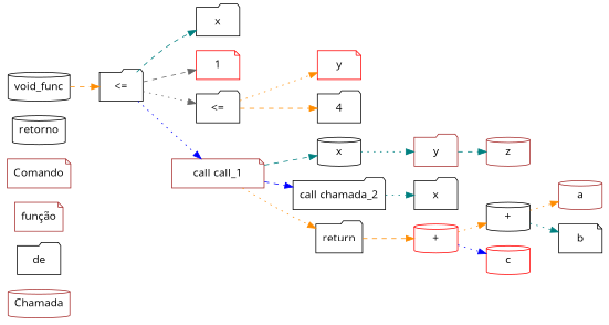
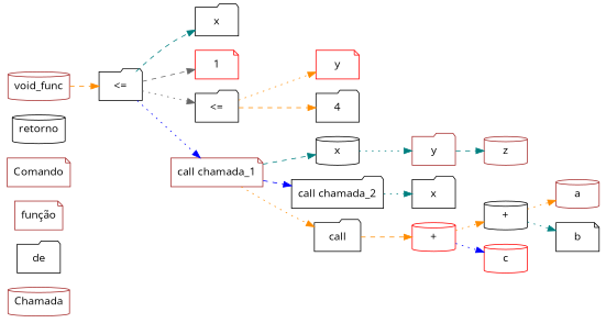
  digraph {
    fontname="Open Sans"
    rankdir=LR
    node [color=black fontname="Open Sans" shape=cylinder]
    edge [color=darkorange fontname="Open Sans" style=dotted]
    Chamada [color=brown]
    de [shape=folder]
    "função" [color=brown shape=note]
    Comando [color=brown shape=note]
    retorno
-   n6 [label=void_func]
+   n6 [color=brown label=void_func]
    n7 [label="<=" shape=folder]
    n8 [label=x shape=folder]
    n9 [color=red label=1 shape=note]
    n10 [label="<=" shape=folder]
-   n11 [color=brown label="call call_1" shape=note]
+   n11 [color=brown label="call chamada_1" shape=note]
    n12 [color=red label=y shape=note]
    n13 [label=4 shape=folder]
    n14 [label=x]
    n15 [label="call chamada_2" shape=folder]
-   n16 [label=return shape=folder]
+   n16 [label=call shape=folder]
    n17 [color=brown label=y shape=folder]
    n18 [label=x shape=folder]
    n19 [color=brown label=z]
    n20 [color=red label="+"]
    n21 [label="+"]
    n22 [color=red label=c]
    n23 [color=brown label=a]
    n24 [label=b shape=note]
    n6 -> n7 [style=dashed]
    n7 -> n8 [color=teal style=dashed]
    n7 -> n9 [color=gray40 style=dashed]
    n7 -> n10 [color=gray40]
    n7 -> n11 [color=blue]
    n10 -> n12
    n10 -> n13 [style=dashed]
    n11 -> n14 [color=teal style=dashed]
    n11 -> n15 [color=blue style=dashed]
    n11 -> n16
    n14 -> n17 [color=teal]
    n15 -> n18 [color=teal]
    n16 -> n20 [style=dashed]
    n17 -> n19 [color=teal style=dashed]
    n20 -> n21
    n20 -> n22 [color=blue]
    n21 -> n23
    n21 -> n24 [color=teal]
  }
